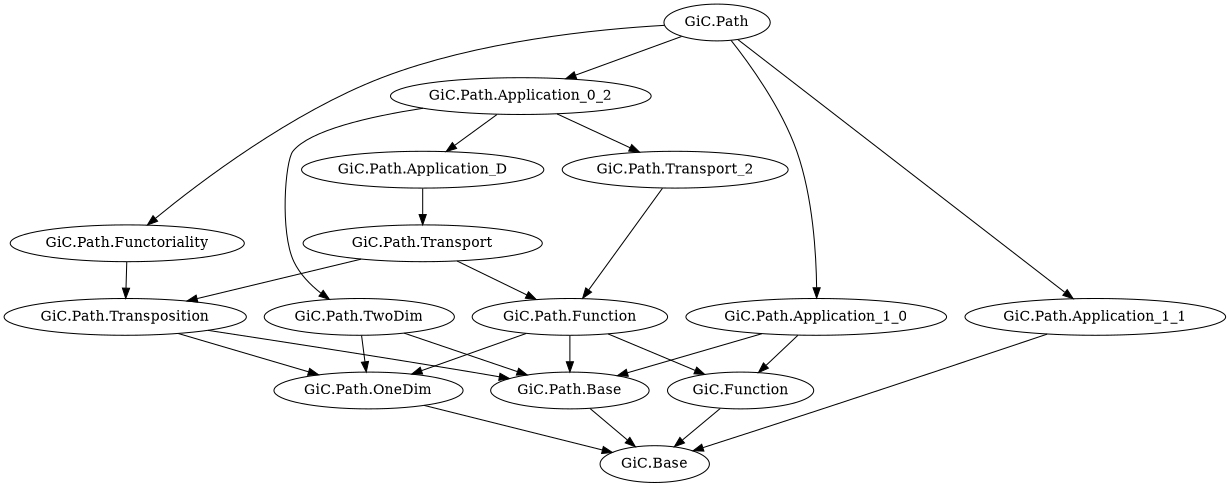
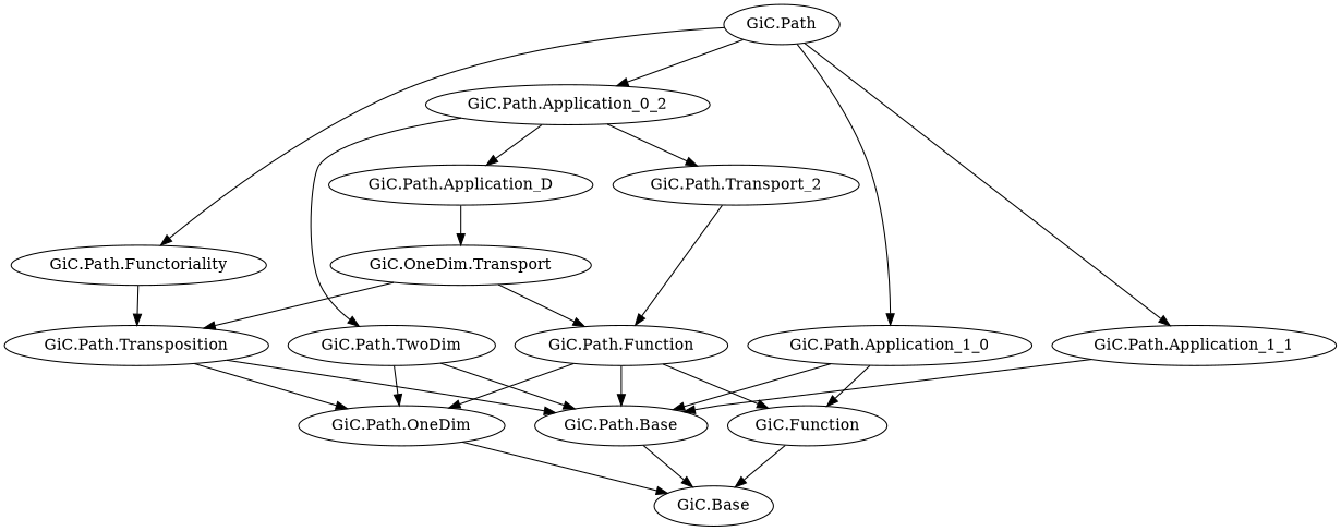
  digraph {
    "GiC.Function"
    "GiC.Base"
    "GiC.Path.Base"
    "GiC.Path.OneDim"
    "GiC.Path.Function"
    "GiC.Path.TwoDim"
    "GiC.Path.Transposition"
    "GiC.Path.Functoriality"
    "GiC.Path.Application_1_0"
    "GiC.Path.Application_1_1"
-   "GiC.Path.Transport"
+   "GiC.Path.Transport" [label="GiC.OneDim.Transport"]
    "GiC.Path.Transport_2"
    "GiC.Path.Application_D"
    "GiC.Path.Application_0_2"
    "GiC.Path"
    "GiC.Function" -> "GiC.Base"
    "GiC.Path.Base" -> "GiC.Base"
    "GiC.Path.OneDim" -> "GiC.Base"
    "GiC.Path.Function" -> "GiC.Function"
    "GiC.Path.Function" -> "GiC.Path.Base"
    "GiC.Path.Function" -> "GiC.Path.OneDim"
    "GiC.Path.TwoDim" -> "GiC.Path.Base"
    "GiC.Path.TwoDim" -> "GiC.Path.OneDim"
    "GiC.Path.Transposition" -> "GiC.Path.Base"
    "GiC.Path.Transposition" -> "GiC.Path.OneDim"
    "GiC.Path.Functoriality" -> "GiC.Path.Transposition"
    "GiC.Path.Application_1_0" -> "GiC.Function"
    "GiC.Path.Application_1_0" -> "GiC.Path.Base"
-   "GiC.Path.Application_1_1" -> "GiC.Base"
+   "GiC.Path.Application_1_1" -> "GiC.Path.Base"
    "GiC.Path.Transport" -> "GiC.Path.Function"
    "GiC.Path.Transport" -> "GiC.Path.Transposition"
    "GiC.Path.Transport_2" -> "GiC.Path.Function"
    "GiC.Path.Application_D" -> "GiC.Path.Transport"
    "GiC.Path.Application_0_2" -> "GiC.Path.TwoDim"
    "GiC.Path.Application_0_2" -> "GiC.Path.Transport_2"
    "GiC.Path.Application_0_2" -> "GiC.Path.Application_D"
    "GiC.Path" -> "GiC.Path.Functoriality"
    "GiC.Path" -> "GiC.Path.Application_1_0"
    "GiC.Path" -> "GiC.Path.Application_1_1"
    "GiC.Path" -> "GiC.Path.Application_0_2"
  }
